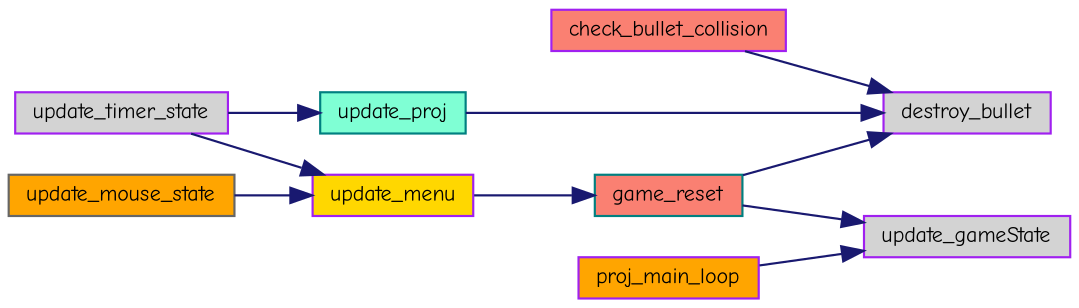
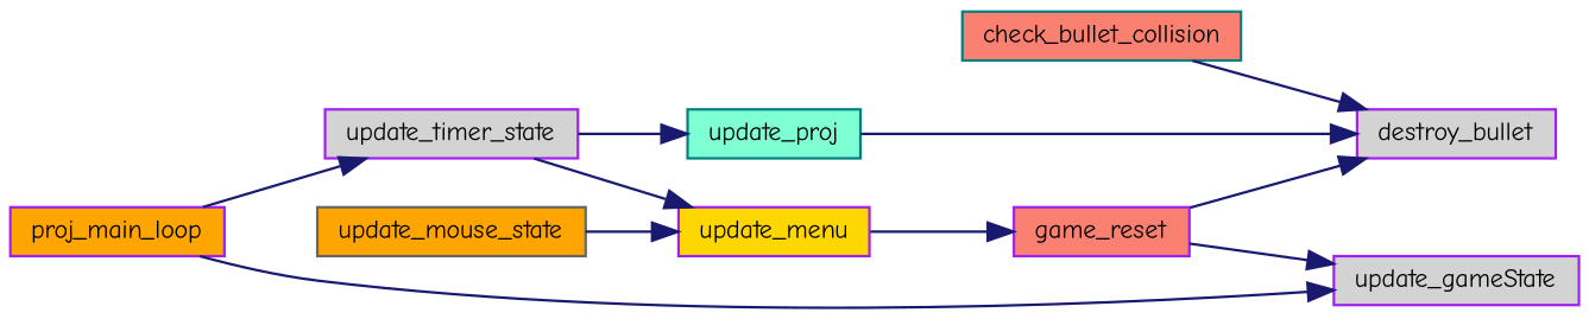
  digraph {
    fontname="Comic Neue"
    rankdir=RL
    node [color=purple fillcolor=lightgrey fontname="Comic Neue" fontsize=10 shape=record style=filled]
    edge [color=midnightblue dir=back fontname="Comic Neue" fontsize=10 labelfontname=Helvetica labelfontsize=10 style=solid]
    n1 [fontcolor=black height=0.2 label=destroy_bullet width=0.4]
-   n2 [fillcolor=salmon height=0.2 label=check_bullet_collision width=0.4]
-   n3 [color=teal fillcolor=salmon height=0.2 label=game_reset width=0.4]
+   n2 [color=teal fillcolor=salmon height=0.2 label=check_bullet_collision width=0.4]
+   n3 [fillcolor=salmon height=0.2 label=game_reset width=0.4]
    n4 [color=teal fillcolor=aquamarine height=0.2 label=update_proj width=0.4]
    n5 [fillcolor=gold height=0.2 label=update_menu width=0.4]
    n6 [height=0.2 label=update_timer_state width=0.4]
    n7 [fillcolor=orange height=0.2 label=proj_main_loop width=0.4]
    n8 [height=0.2 label=update_gameState width=0.4]
    n9 [color=gray40 fillcolor=orange height=0.2 label=update_mouse_state width=0.4]
    n1 -> n2
    n1 -> n3
    n1 -> n4
    n3 -> n5
    n4 -> n6
    n5 -> n6
    n5 -> n9
+   n6 -> n7
    n8 -> n3
    n8 -> n7
  }
